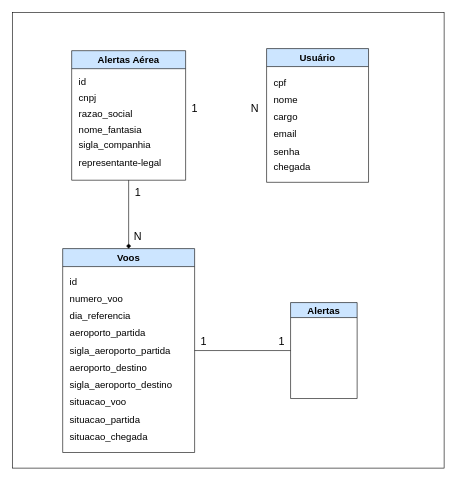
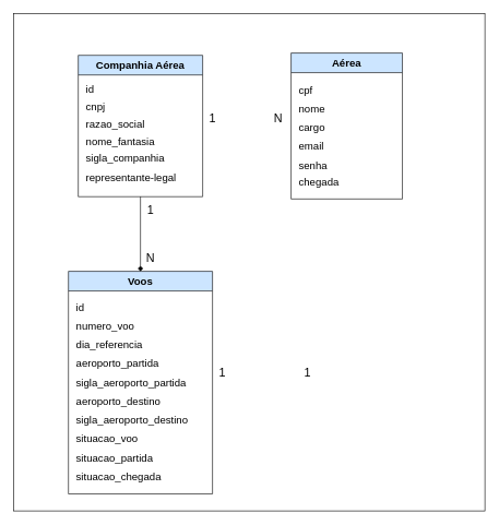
  <mxCell id="0" />
  <mxCell id="1" parent="0" />
  <mxCell id="2" value="" style="rounded=0;whiteSpace=wrap;html=1;fillColor=none;" parent="1" vertex="1"><mxGeometry x="20" y="20" width="720" height="760" as="geometry" /></mxCell>
- <mxCell id="3" value="&lt;font style=&quot;font-size: 16px;&quot;&gt;Alertas Aérea&lt;/font&gt;" style="swimlane;whiteSpace=wrap;html=1;fillColor=#CCE5FF;startSize=30;" parent="1" vertex="1"><mxGeometry x="119" y="84" width="190" height="216" as="geometry" /></mxCell>
+ <mxCell id="3" value="&lt;font style=&quot;font-size: 16px;&quot;&gt;Companhia Aérea&lt;/font&gt;" style="swimlane;whiteSpace=wrap;html=1;fillColor=#CCE5FF;startSize=30;" parent="1" vertex="1"><mxGeometry x="119" y="84" width="190" height="216" as="geometry" /></mxCell>
  <mxCell id="4" value="&lt;div style=&quot;line-height: 180%;&quot;&gt;&lt;font style=&quot;line-height: 180%; font-size: 16px;&quot;&gt;id&lt;/font&gt;&lt;/div&gt;&lt;div style=&quot;line-height: 180%;&quot;&gt;&lt;span style=&quot;font-size: 16px; background-color: transparent; color: light-dark(rgb(0, 0, 0), rgb(255, 255, 255));&quot;&gt;cnpj&lt;/span&gt;&lt;/div&gt;&lt;div style=&quot;line-height: 180%;&quot;&gt;&lt;div style=&quot;line-height: 21.6px;&quot;&gt;&lt;font style=&quot;line-height: 28.8px; font-size: 16px;&quot;&gt;razao_social&lt;/font&gt;&lt;/div&gt;&lt;/div&gt;&lt;div style=&quot;line-height: 180%;&quot;&gt;&lt;div&gt;&lt;span style=&quot;background-color: transparent; color: light-dark(rgb(0, 0, 0), rgb(255, 255, 255)); line-height: 180%;&quot;&gt;&lt;font style=&quot;font-size: 16px;&quot;&gt;nome_fantasia&lt;/font&gt;&lt;/span&gt;&lt;/div&gt;&lt;div&gt;&lt;font style=&quot;line-height: 180%; font-size: 16px;&quot;&gt;sigla_companhia&lt;/font&gt;&lt;/div&gt;&lt;div&gt;&lt;font style=&quot;line-height: 180%; font-size: 16px;&quot;&gt;representante-legal&lt;/font&gt;&lt;/div&gt;&lt;/div&gt;" style="text;html=1;align=left;verticalAlign=middle;whiteSpace=wrap;rounded=0;" parent="3" vertex="1"><mxGeometry x="10" y="42.5" width="140" height="155" as="geometry" /></mxCell>
- <mxCell id="5" value="&lt;font style=&quot;font-size: 16px;&quot;&gt;Usuário&lt;/font&gt;" style="swimlane;whiteSpace=wrap;html=1;fillColor=#CCE5FF;startSize=30;" parent="1" vertex="1"><mxGeometry x="444" y="80.5" width="170" height="223" as="geometry" /></mxCell>
+ <mxCell id="5" value="&lt;font style=&quot;font-size: 16px;&quot;&gt;Aérea&lt;/font&gt;" style="swimlane;whiteSpace=wrap;html=1;fillColor=#CCE5FF;startSize=30;" parent="1" vertex="1"><mxGeometry x="444" y="80.5" width="170" height="223" as="geometry" /></mxCell>
  <mxCell id="6" value="&lt;div style=&quot;line-height: 180%;&quot;&gt;&lt;div&gt;&lt;font style=&quot;line-height: 180%; font-size: 16px;&quot;&gt;cpf&lt;/font&gt;&lt;/div&gt;&lt;div&gt;&lt;font style=&quot;line-height: 180%; font-size: 16px;&quot;&gt;nome&lt;/font&gt;&lt;/div&gt;&lt;div&gt;&lt;font style=&quot;line-height: 180%; font-size: 16px;&quot;&gt;cargo&lt;/font&gt;&lt;/div&gt;&lt;div&gt;&lt;font style=&quot;line-height: 180%; font-size: 16px;&quot;&gt;email&lt;/font&gt;&lt;/div&gt;&lt;div&gt;&lt;font style=&quot;line-height: 180%; font-size: 16px;&quot;&gt;senha&lt;/font&gt;&lt;/div&gt;&lt;div&gt;&lt;span style=&quot;font-size: 16px;&quot;&gt;chegada&lt;/span&gt;&lt;/div&gt;&lt;/div&gt;" style="text;html=1;align=left;verticalAlign=middle;whiteSpace=wrap;rounded=0;" parent="5" vertex="1"><mxGeometry x="10" y="42" width="130" height="168" as="geometry" /></mxCell>
  <mxCell id="7" value="&lt;font style=&quot;font-size: 16px;&quot;&gt;Voos&lt;/font&gt;" style="swimlane;whiteSpace=wrap;html=1;fillColor=#CCE5FF;startSize=30;strokeWidth=1;" parent="1" vertex="1"><mxGeometry x="104" y="414" width="220" height="340" as="geometry" /></mxCell>
  <mxCell id="8" value="&lt;div style=&quot;line-height: 180%;&quot;&gt;&lt;font style=&quot;line-height: 180%; font-size: 16px;&quot;&gt;id&lt;/font&gt;&lt;div&gt;&lt;font style=&quot;line-height: 180%; font-size: 16px;&quot;&gt;numero_voo&lt;/font&gt;&lt;/div&gt;&lt;div&gt;&lt;font style=&quot;line-height: 180%; font-size: 16px;&quot;&gt;dia_referencia&lt;/font&gt;&lt;/div&gt;&lt;div&gt;&lt;font style=&quot;line-height: 180%; font-size: 16px;&quot;&gt;aeroporto_partida&lt;/font&gt;&lt;/div&gt;&lt;div&gt;&lt;font style=&quot;line-height: 180%; font-size: 16px;&quot;&gt;sigla_aeroporto_partida&lt;/font&gt;&lt;/div&gt;&lt;div&gt;&lt;font style=&quot;line-height: 180%; font-size: 16px;&quot;&gt;aeroporto_destino&lt;/font&gt;&lt;/div&gt;&lt;div&gt;&lt;font style=&quot;line-height: 180%; font-size: 16px;&quot;&gt;sigla_&lt;span style=&quot;background-color: transparent; color: light-dark(rgb(0, 0, 0), rgb(255, 255, 255));&quot;&gt;aeroporto_destino&lt;/span&gt;&lt;/font&gt;&lt;/div&gt;&lt;div&gt;&lt;span style=&quot;background-color: transparent; color: light-dark(rgb(0, 0, 0), rgb(255, 255, 255));&quot;&gt;&lt;font style=&quot;line-height: 180%; font-size: 16px;&quot;&gt;situacao_voo&lt;/font&gt;&lt;/span&gt;&lt;/div&gt;&lt;div&gt;&lt;span style=&quot;background-color: transparent; color: light-dark(rgb(0, 0, 0), rgb(255, 255, 255));&quot;&gt;&lt;font style=&quot;line-height: 180%; font-size: 16px;&quot;&gt;situacao_partida&lt;/font&gt;&lt;/span&gt;&lt;/div&gt;&lt;div&gt;&lt;span style=&quot;background-color: transparent; color: light-dark(rgb(0, 0, 0), rgb(255, 255, 255));&quot;&gt;&lt;font style=&quot;line-height: 180%; font-size: 16px;&quot;&gt;situacao_chegada&lt;/font&gt;&lt;/span&gt;&lt;/div&gt;&lt;/div&gt;" style="text;html=1;align=left;verticalAlign=middle;whiteSpace=wrap;rounded=0;" parent="7" vertex="1"><mxGeometry x="10" y="40" width="200" height="290" as="geometry" /></mxCell>
- <mxCell id="9" value="&lt;font style=&quot;font-size: 16px;&quot;&gt;Alertas&lt;/font&gt;" style="swimlane;whiteSpace=wrap;html=1;fillColor=#CCE5FF;startSize=25;" parent="1" vertex="1"><mxGeometry x="484" y="504" width="111" height="160" as="geometry" /></mxCell>
  <mxCell id="10" value="" style="endArrow=diamond;html=1;rounded=0;entryX=0.5;entryY=0;entryDx=0;entryDy=0;exitX=0.5;exitY=1;exitDx=0;exitDy=0;strokeWidth=1;" parent="1" source="3" target="7" edge="1"><mxGeometry width="50" height="50" relative="1" as="geometry"><mxPoint x="394" y="274" as="sourcePoint" /><mxPoint x="274" y="344" as="targetPoint" /></mxGeometry></mxCell>
- <mxCell id="11" value="" style="endArrow=none;html=1;rounded=0;entryX=1;entryY=0.5;entryDx=0;entryDy=0;strokeWidth=1;exitX=0;exitY=0.5;exitDx=0;exitDy=0;" parent="1" source="9" target="7" edge="1"><mxGeometry width="50" height="50" relative="1" as="geometry"><mxPoint x="444" y="564" as="sourcePoint" /><mxPoint x="224" y="404" as="targetPoint" /></mxGeometry></mxCell>
  <mxCell id="12" value="&lt;font style=&quot;font-size: 18px;&quot;&gt;1&lt;/font&gt;" style="text;html=1;align=center;verticalAlign=middle;resizable=0;points=[];autosize=1;strokeColor=none;fillColor=none;" parent="1" vertex="1"><mxGeometry x="214" y="300" width="30" height="40" as="geometry" /></mxCell>
  <mxCell id="13" value="&lt;font style=&quot;font-size: 18px;&quot;&gt;N&lt;/font&gt;" style="text;html=1;align=center;verticalAlign=middle;resizable=0;points=[];autosize=1;strokeColor=none;fillColor=none;" parent="1" vertex="1"><mxGeometry x="209" y="374" width="40" height="40" as="geometry" /></mxCell>
  <mxCell id="14" value="&lt;font style=&quot;font-size: 18px;&quot;&gt;1&lt;/font&gt;" style="text;html=1;align=center;verticalAlign=middle;resizable=0;points=[];autosize=1;strokeColor=none;fillColor=none;" parent="1" vertex="1"><mxGeometry x="324" y="550" width="30" height="40" as="geometry" /></mxCell>
  <mxCell id="15" value="&lt;font style=&quot;font-size: 18px;&quot;&gt;1&lt;/font&gt;" style="text;html=1;align=center;verticalAlign=middle;resizable=0;points=[];autosize=1;strokeColor=none;fillColor=none;" parent="1" vertex="1"><mxGeometry x="454" y="550" width="30" height="40" as="geometry" /></mxCell>
  <mxCell id="16" value="&lt;font style=&quot;font-size: 18px;&quot;&gt;1&lt;/font&gt;" style="text;html=1;align=center;verticalAlign=middle;resizable=0;points=[];autosize=1;strokeColor=none;fillColor=none;" parent="1" vertex="1"><mxGeometry x="309" y="160" width="30" height="40" as="geometry" /></mxCell>
  <mxCell id="17" value="&lt;font style=&quot;font-size: 18px;&quot;&gt;N&lt;/font&gt;" style="text;html=1;align=center;verticalAlign=middle;resizable=0;points=[];autosize=1;strokeColor=none;fillColor=none;" parent="1" vertex="1"><mxGeometry x="404" y="160" width="40" height="40" as="geometry" /></mxCell>
